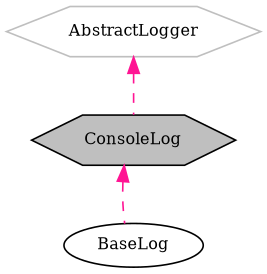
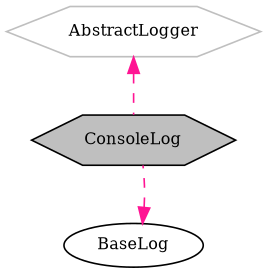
  digraph {
    fontname="DejaVu Serif"
    node [color=black fillcolor=white fontname="DejaVu Serif" fontsize=10 shape=hexagon style=filled]
    edge [color=deeppink dir=back fontname="DejaVu Serif" fontsize=10 labelfontname=Helvetica labelfontsize=10 style=dashed]
    n1 [fillcolor=grey75 fontcolor=black height=0.2 label=ConsoleLog width=0.4]
    n2 [height=0.2 label=BaseLog shape=ellipse width=0.4]
    n3 [color=grey75 height=0.2 label=AbstractLogger width=0.4]
-   n1 -> n2
+   n2 -> n1
    n3 -> n1
  }
